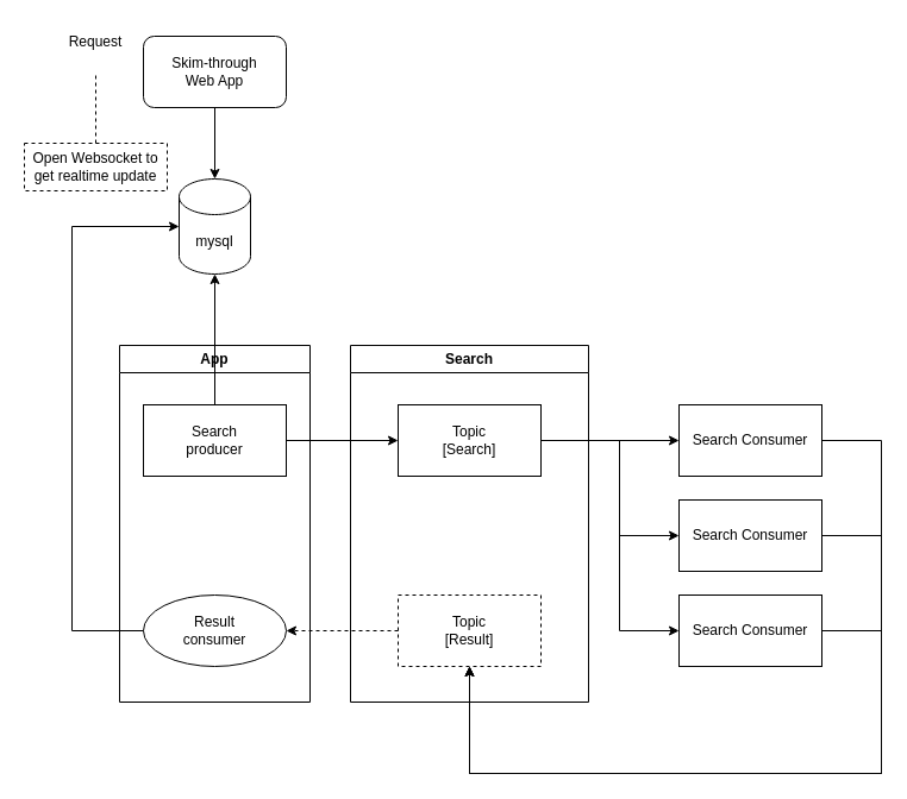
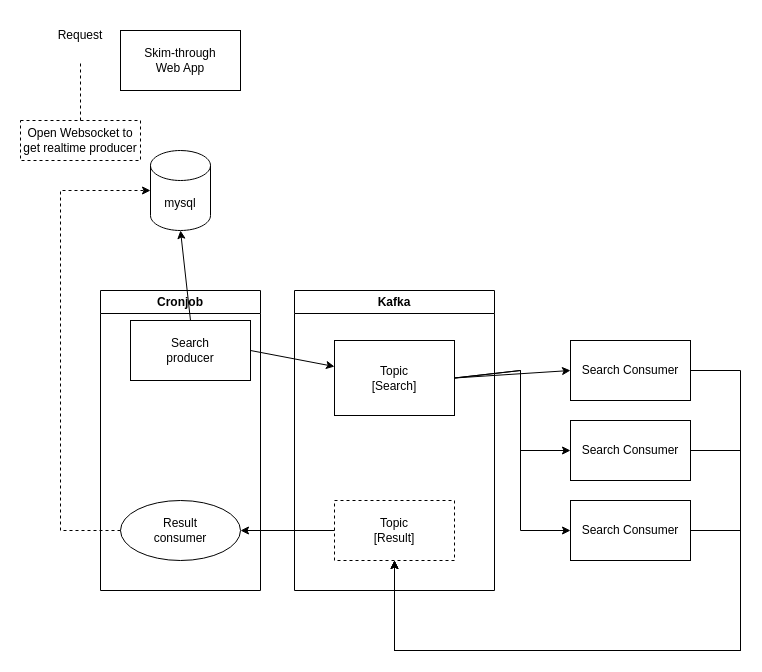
  <mxCell id="0" />
  <mxCell id="1" parent="0" />
- <mxCell id="2" value="Skim-through &lt;br&gt;Web App" style="whiteSpace=wrap;html=1;rounded=1;" vertex="1" parent="1"><mxGeometry x="120" y="30" width="120" height="60" as="geometry" /></mxCell>
+ <mxCell id="2" value="Skim-through &lt;br&gt;Web App" style="rounded=0;whiteSpace=wrap;html=1;" vertex="1" parent="1"><mxGeometry x="120" y="30" width="120" height="60" as="geometry" /></mxCell>
  <mxCell id="3" value="mysql" style="shape=cylinder3;whiteSpace=wrap;html=1;boundedLbl=1;backgroundOutline=1;size=15;" vertex="1" parent="1"><mxGeometry x="150" y="150" width="60" height="80" as="geometry" /></mxCell>
- <mxCell id="4" value="" style="endArrow=classic;html=1;rounded=0;exitX=0.5;exitY=1;exitDx=0;exitDy=0;" edge="1" parent="1" source="2" target="3"><mxGeometry width="50" height="50" relative="1" as="geometry"><mxPoint x="320" y="300" as="sourcePoint" /><mxPoint x="370" y="250" as="targetPoint" /></mxGeometry></mxCell>
- <mxCell id="5" value="App" style="swimlane;whiteSpace=wrap;html=1;" vertex="1" parent="1"><mxGeometry x="100" y="290" width="160" height="300" as="geometry" /></mxCell>
- <mxCell id="6" value="Search&lt;br&gt;producer" style="rounded=0;whiteSpace=wrap;html=1;" vertex="1" parent="5"><mxGeometry x="20" y="50" width="120" height="60" as="geometry" /></mxCell>
+ <mxCell id="5" value="Cronjob" style="swimlane;whiteSpace=wrap;html=1;" vertex="1" parent="1"><mxGeometry x="100" y="290" width="160" height="300" as="geometry" /></mxCell>
+ <mxCell id="6" value="Search&lt;br&gt;producer" style="rounded=0;whiteSpace=wrap;html=1;" vertex="1" parent="5"><mxGeometry x="30" y="30" width="120" height="60" as="geometry" /></mxCell>
  <mxCell id="7" value="Result&lt;br&gt;consumer" style="ellipse;whiteSpace=wrap;html=1;" vertex="1" parent="5"><mxGeometry x="20" y="210" width="120" height="60" as="geometry" /></mxCell>
  <mxCell id="8" value="" style="endArrow=classic;html=1;rounded=0;exitX=0.5;exitY=0;exitDx=0;exitDy=0;entryX=0.5;entryY=1;entryDx=0;entryDy=0;entryPerimeter=0;" edge="1" parent="1" source="6" target="3"><mxGeometry width="50" height="50" relative="1" as="geometry"><mxPoint x="320" y="300" as="sourcePoint" /><mxPoint x="370" y="250" as="targetPoint" /></mxGeometry></mxCell>
  <mxCell id="9" value="Search Consumer" style="rounded=0;whiteSpace=wrap;html=1;" vertex="1" parent="1"><mxGeometry x="570" y="340" width="120" height="60" as="geometry" /></mxCell>
  <mxCell id="10" value="Search Consumer" style="rounded=0;whiteSpace=wrap;html=1;" vertex="1" parent="1"><mxGeometry x="570" y="420" width="120" height="60" as="geometry" /></mxCell>
  <mxCell id="11" value="Search Consumer" style="rounded=0;whiteSpace=wrap;html=1;" vertex="1" parent="1"><mxGeometry x="570" y="500" width="120" height="60" as="geometry" /></mxCell>
  <mxCell id="12" value="" style="endArrow=classic;html=1;rounded=0;exitX=1;exitY=0.5;exitDx=0;exitDy=0;" edge="1" parent="1" source="6" target="17"><mxGeometry width="50" height="50" relative="1" as="geometry"><mxPoint x="320" y="300" as="sourcePoint" /><mxPoint x="370" y="250" as="targetPoint" /></mxGeometry></mxCell>
  <mxCell id="13" value="" style="endArrow=classic;html=1;rounded=0;exitX=1;exitY=0.5;exitDx=0;exitDy=0;entryX=0;entryY=0.5;entryDx=0;entryDy=0;" edge="1" parent="1" source="17" target="9"><mxGeometry width="50" height="50" relative="1" as="geometry"><mxPoint x="320" y="300" as="sourcePoint" /><mxPoint x="370" y="250" as="targetPoint" /></mxGeometry></mxCell>
  <mxCell id="14" value="" style="endArrow=classic;html=1;rounded=0;exitX=1;exitY=0.5;exitDx=0;exitDy=0;entryX=0;entryY=0.5;entryDx=0;entryDy=0;" edge="1" parent="1" source="17" target="10"><mxGeometry width="50" height="50" relative="1" as="geometry"><mxPoint x="530" y="300" as="sourcePoint" /><mxPoint x="580" y="250" as="targetPoint" /><Array as="points"><mxPoint x="520" y="370" /><mxPoint x="520" y="450" /></Array></mxGeometry></mxCell>
  <mxCell id="15" value="" style="endArrow=classic;html=1;rounded=0;exitX=1;exitY=0.5;exitDx=0;exitDy=0;entryX=0;entryY=0.5;entryDx=0;entryDy=0;" edge="1" parent="1" source="17" target="11"><mxGeometry width="50" height="50" relative="1" as="geometry"><mxPoint x="450" y="380" as="sourcePoint" /><mxPoint x="520" y="460" as="targetPoint" /><Array as="points"><mxPoint x="520" y="370" /><mxPoint x="520" y="530" /></Array></mxGeometry></mxCell>
- <mxCell id="16" value="Search" style="swimlane;whiteSpace=wrap;html=1;" vertex="1" parent="1"><mxGeometry x="294" y="290" width="200" height="300" as="geometry" /></mxCell>
- <mxCell id="17" value="Topic&lt;br&gt;[Search]" style="rounded=0;whiteSpace=wrap;html=1;" vertex="1" parent="16"><mxGeometry x="40" y="50" width="120" height="60" as="geometry" /></mxCell>
+ <mxCell id="16" value="Kafka" style="swimlane;whiteSpace=wrap;html=1;" vertex="1" parent="1"><mxGeometry x="294" y="290" width="200" height="300" as="geometry" /></mxCell>
+ <mxCell id="17" value="Topic&lt;br&gt;[Search]" style="rounded=0;whiteSpace=wrap;html=1;" vertex="1" parent="16"><mxGeometry x="40" y="50" width="120" height="75" as="geometry" /></mxCell>
  <mxCell id="18" value="Topic&lt;br&gt;[Result]" style="rounded=0;whiteSpace=wrap;html=1;dashed=1;" vertex="1" parent="16"><mxGeometry x="40" y="210" width="120" height="60" as="geometry" /></mxCell>
  <mxCell id="19" value="" style="endArrow=classic;html=1;rounded=0;exitX=1;exitY=0.5;exitDx=0;exitDy=0;entryX=0.5;entryY=1;entryDx=0;entryDy=0;" edge="1" parent="1" source="9" target="18"><mxGeometry width="50" height="50" relative="1" as="geometry"><mxPoint x="580" y="480" as="sourcePoint" /><mxPoint x="630" y="430" as="targetPoint" /><Array as="points"><mxPoint x="740" y="370" /><mxPoint x="740" y="650" /><mxPoint x="394" y="650" /></Array></mxGeometry></mxCell>
  <mxCell id="20" value="" style="endArrow=classic;html=1;rounded=0;exitX=1;exitY=0.5;exitDx=0;exitDy=0;" edge="1" parent="1" target="18"><mxGeometry width="50" height="50" relative="1" as="geometry"><mxPoint x="690" y="450" as="sourcePoint" /><mxPoint x="394" y="640" as="targetPoint" /><Array as="points"><mxPoint x="740" y="450" /><mxPoint x="740" y="650" /><mxPoint x="394" y="650" /></Array></mxGeometry></mxCell>
  <mxCell id="21" value="" style="endArrow=classic;html=1;rounded=0;exitX=1;exitY=0.5;exitDx=0;exitDy=0;entryX=0.5;entryY=1;entryDx=0;entryDy=0;" edge="1" parent="1" target="18"><mxGeometry width="50" height="50" relative="1" as="geometry"><mxPoint x="690" y="530" as="sourcePoint" /><mxPoint x="394" y="640" as="targetPoint" /><Array as="points"><mxPoint x="740" y="530" /><mxPoint x="740" y="650" /><mxPoint x="394" y="650" /></Array></mxGeometry></mxCell>
- <mxCell id="22" value="" style="endArrow=classic;html=1;rounded=0;exitX=0;exitY=0.5;exitDx=0;exitDy=0;entryX=0;entryY=0.5;entryDx=0;entryDy=0;entryPerimeter=0;" edge="1" parent="1" source="7" target="3"><mxGeometry width="50" height="50" relative="1" as="geometry"><mxPoint x="580" y="470" as="sourcePoint" /><mxPoint x="630" y="420" as="targetPoint" /><Array as="points"><mxPoint x="60" y="530" /><mxPoint x="60" y="190" /></Array></mxGeometry></mxCell>
- <mxCell id="23" value="" style="endArrow=classic;html=1;rounded=0;entryX=1;entryY=0.5;entryDx=0;entryDy=0;exitX=0;exitY=0.5;exitDx=0;exitDy=0;dashed=1;" edge="1" parent="1" source="18" target="7"><mxGeometry width="50" height="50" relative="1" as="geometry"><mxPoint x="330" y="530" as="sourcePoint" /><mxPoint x="344" y="380" as="targetPoint" /></mxGeometry></mxCell>
+ <mxCell id="22" value="" style="endArrow=classic;html=1;rounded=0;exitX=0;exitY=0.5;exitDx=0;exitDy=0;entryX=0;entryY=0.5;entryDx=0;entryDy=0;entryPerimeter=0;dashed=1;" edge="1" parent="1" source="7" target="3"><mxGeometry width="50" height="50" relative="1" as="geometry"><mxPoint x="580" y="470" as="sourcePoint" /><mxPoint x="630" y="420" as="targetPoint" /><Array as="points"><mxPoint x="60" y="530" /><mxPoint x="60" y="190" /></Array></mxGeometry></mxCell>
+ <mxCell id="23" value="" style="endArrow=classic;html=1;rounded=0;entryX=1;entryY=0.5;entryDx=0;entryDy=0;exitX=0;exitY=0.5;exitDx=0;exitDy=0;" edge="1" parent="1" source="18" target="7"><mxGeometry width="50" height="50" relative="1" as="geometry"><mxPoint x="330" y="530" as="sourcePoint" /><mxPoint x="344" y="380" as="targetPoint" /></mxGeometry></mxCell>
  <mxCell id="24" value="Request" style="text;html=1;strokeColor=none;fillColor=none;align=center;verticalAlign=middle;whiteSpace=wrap;rounded=0;" vertex="1" parent="1"><mxGeometry x="50" y="20" width="60" height="30" as="geometry" /></mxCell>
- <mxCell id="25" value="Open Websocket to get realtime update" style="text;html=1;strokeColor=default;fillColor=none;align=center;verticalAlign=middle;whiteSpace=wrap;rounded=0;dashed=1;" vertex="1" parent="1"><mxGeometry x="20" y="120" width="120" height="40" as="geometry" /></mxCell>
+ <mxCell id="25" value="Open Websocket to get realtime producer" style="text;html=1;strokeColor=default;fillColor=none;align=center;verticalAlign=middle;whiteSpace=wrap;rounded=0;dashed=1;" vertex="1" parent="1"><mxGeometry x="20" y="120" width="120" height="40" as="geometry" /></mxCell>
  <mxCell id="26" value="" style="endArrow=none;dashed=1;html=1;rounded=0;exitX=0.5;exitY=0;exitDx=0;exitDy=0;" edge="1" parent="1" source="25"><mxGeometry width="50" height="50" relative="1" as="geometry"><mxPoint x="590" y="370" as="sourcePoint" /><mxPoint x="80" y="60" as="targetPoint" /></mxGeometry></mxCell>
